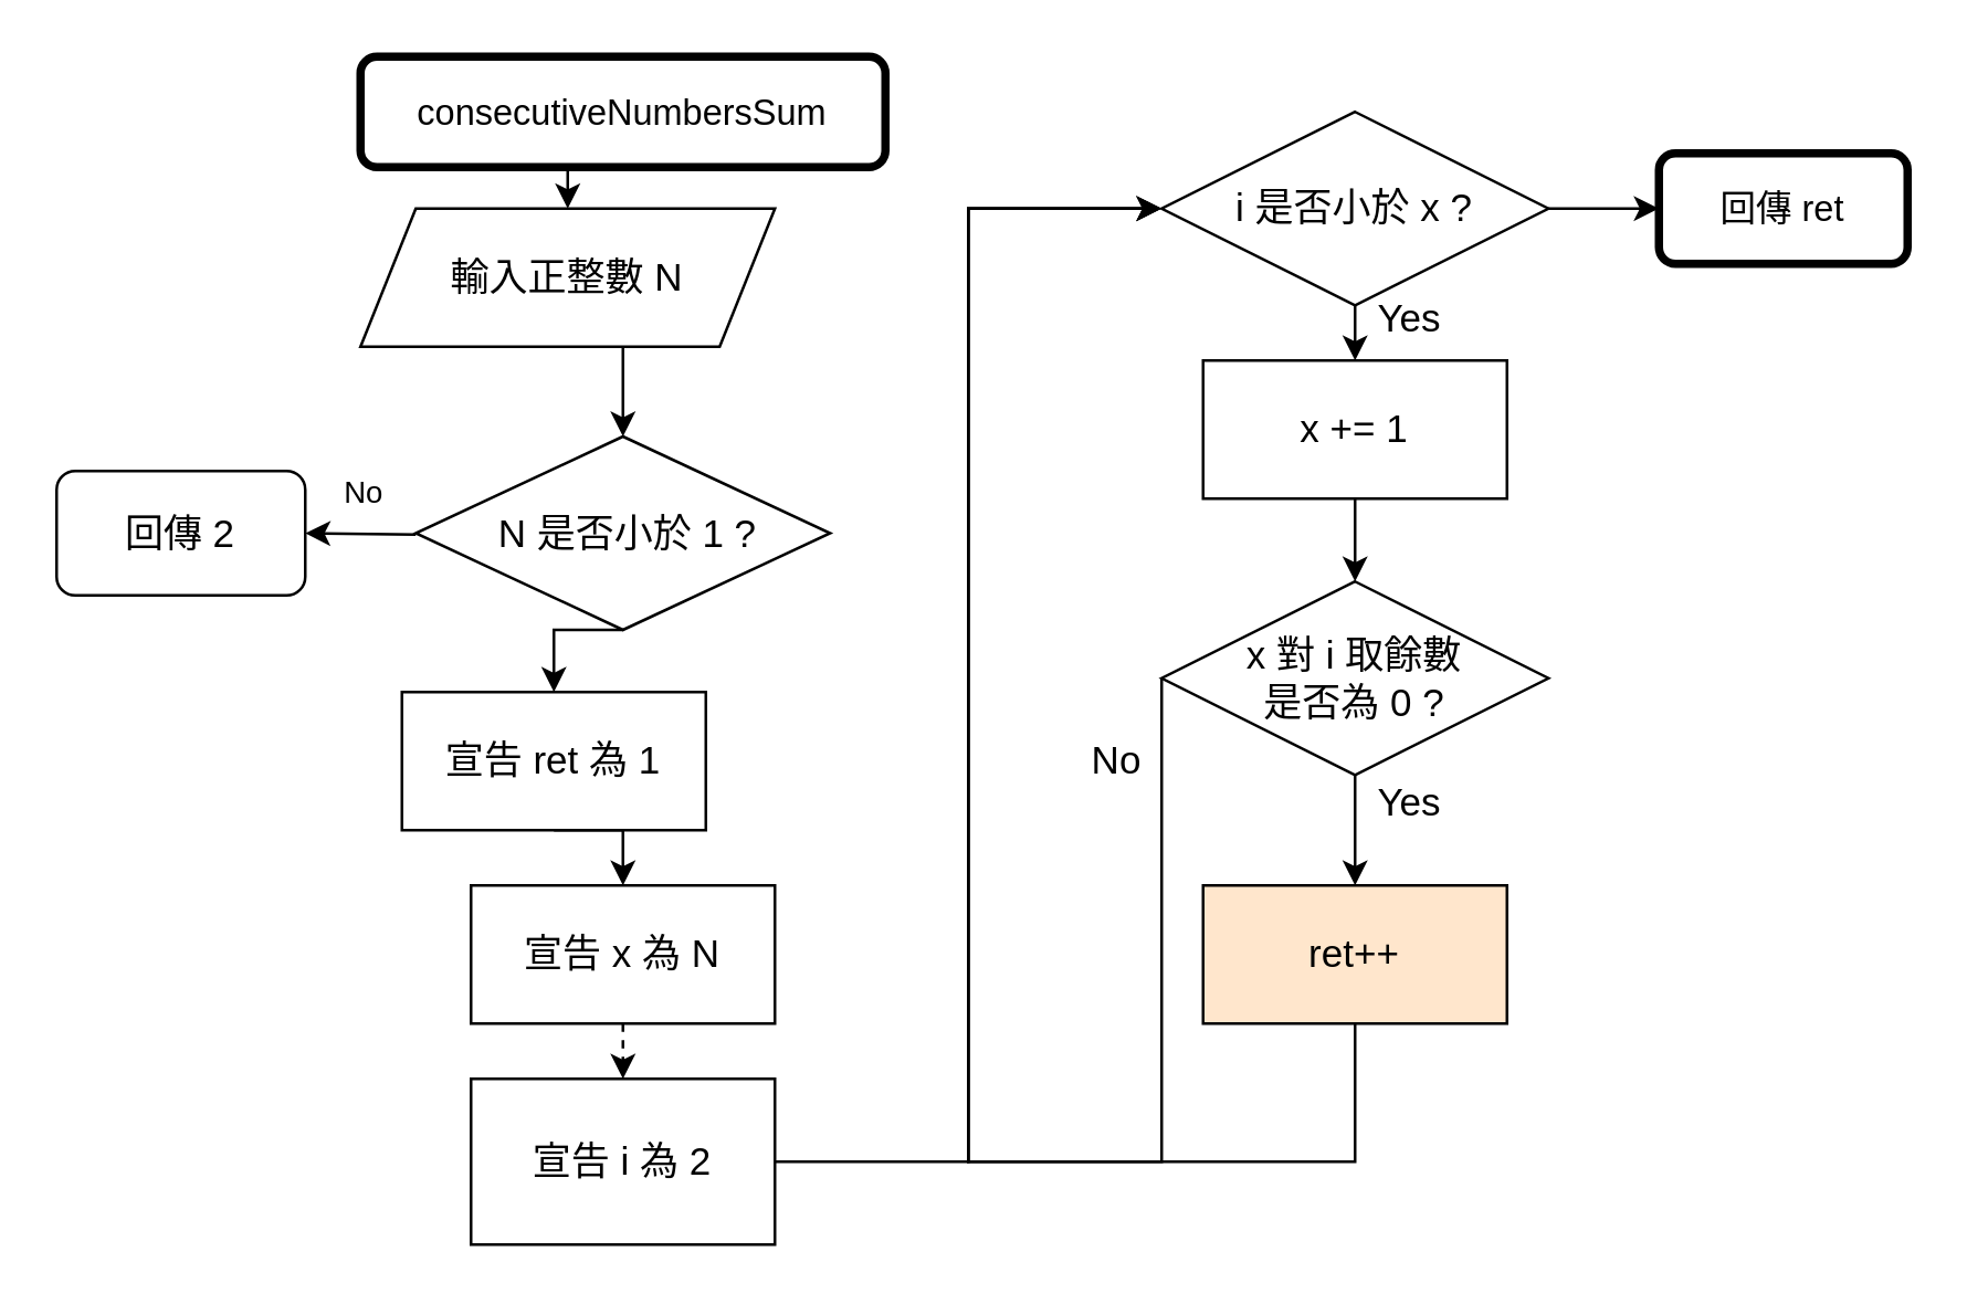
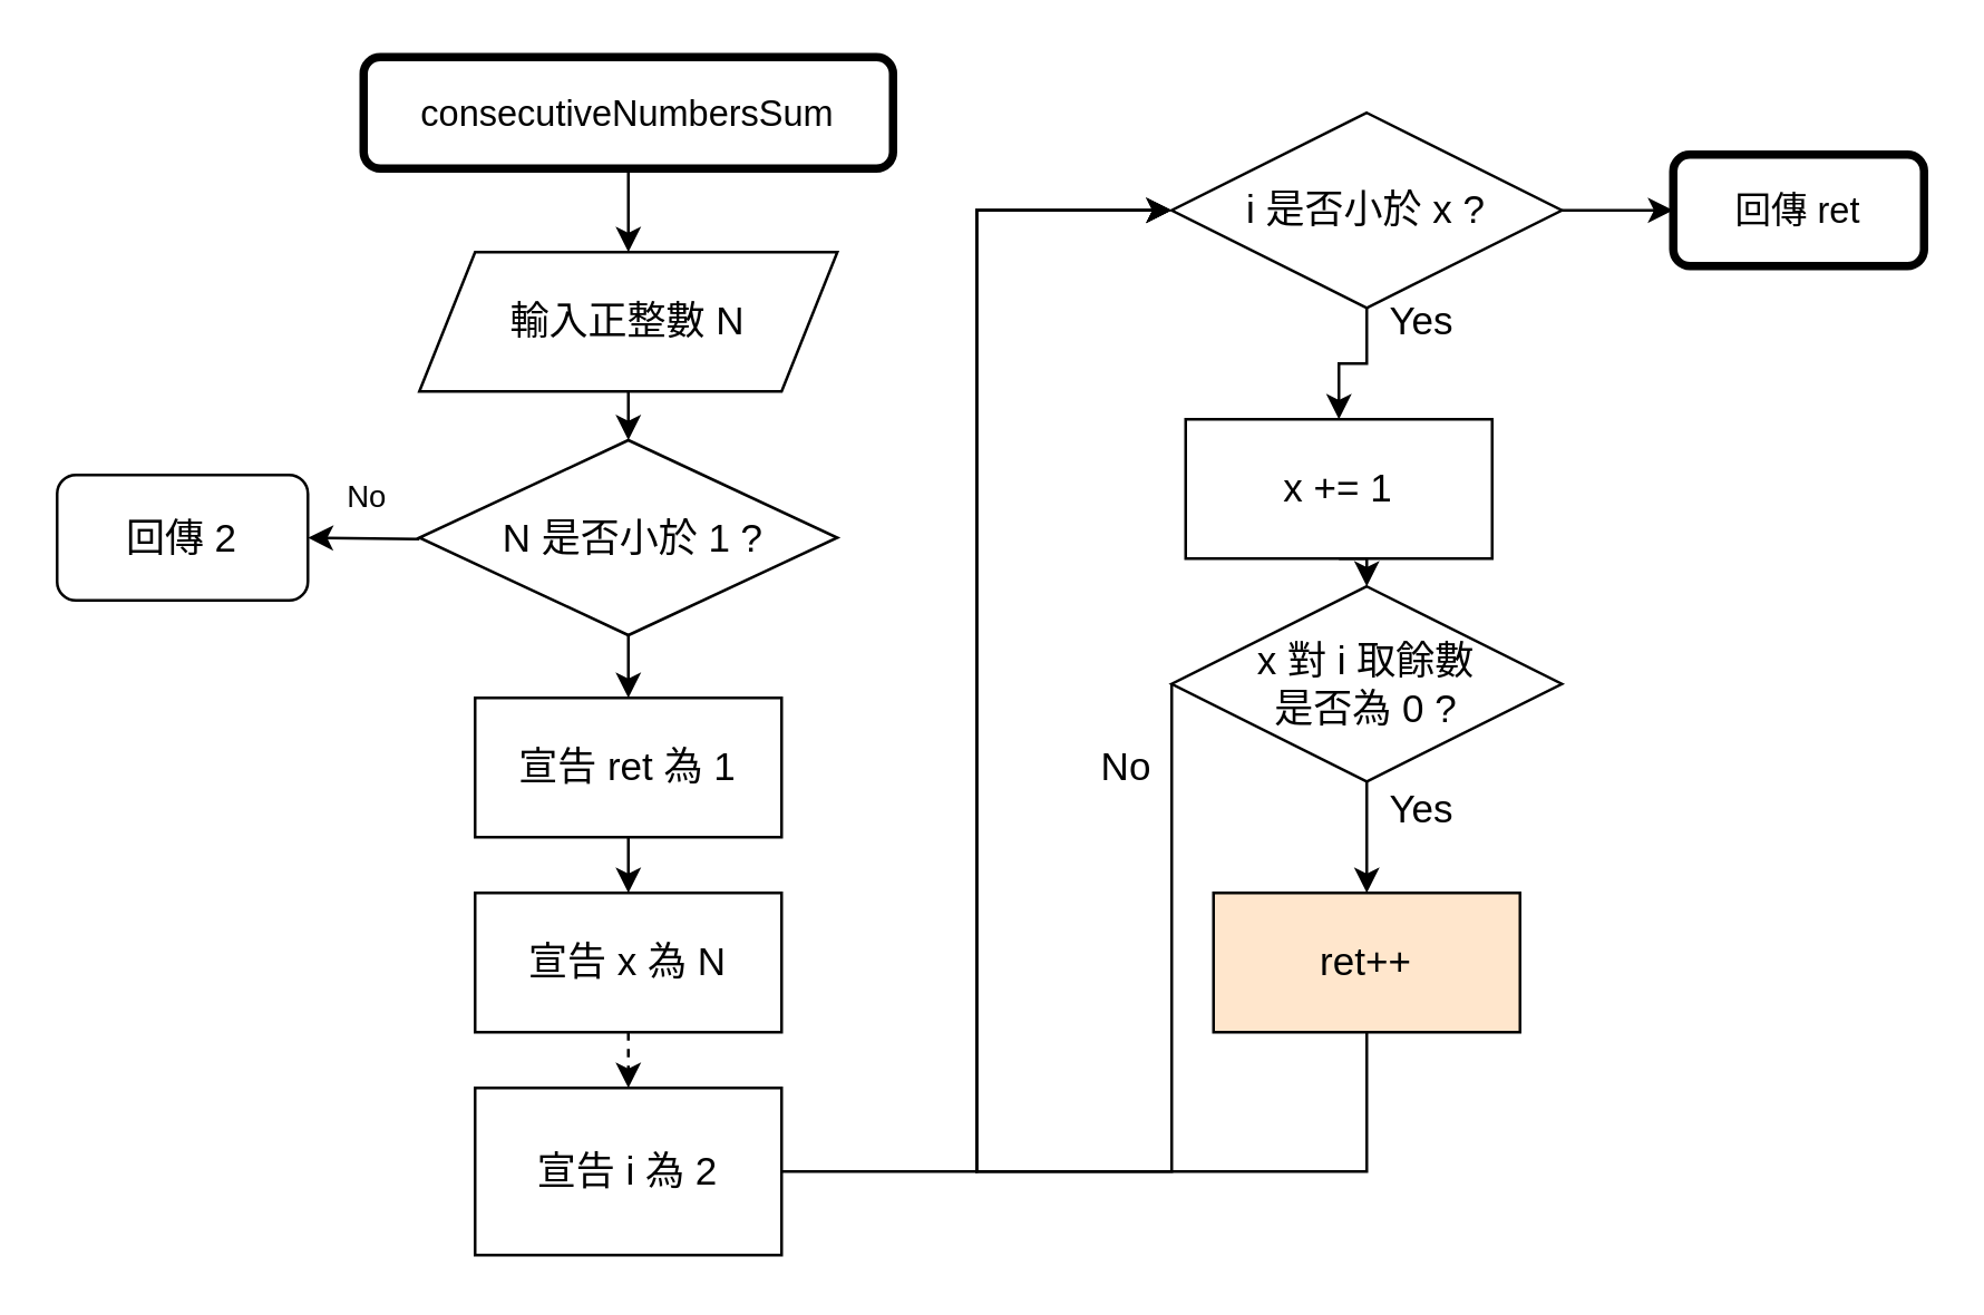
  <mxCell id="0" />
  <mxCell id="1" parent="0" />
  <mxCell id="2" style="edgeStyle=orthogonalEdgeStyle;rounded=0;orthogonalLoop=1;jettySize=auto;html=1;exitX=0.5;exitY=1;exitDx=0;exitDy=0;entryX=0.5;entryY=0;entryDx=0;entryDy=0;fontSize=14;" edge="1" parent="1" source="3" target="5"><mxGeometry relative="1" as="geometry" /></mxCell>
  <mxCell id="3" value="consecutiveNumbersSum" style="rounded=1;whiteSpace=wrap;html=1;fontSize=13;glass=0;strokeWidth=3;shadow=0;" parent="1" vertex="1"><mxGeometry x="130" y="20" width="190" height="40" as="geometry" /></mxCell>
  <mxCell id="4" style="edgeStyle=orthogonalEdgeStyle;rounded=0;orthogonalLoop=1;jettySize=auto;html=1;exitX=0.5;exitY=1;exitDx=0;exitDy=0;entryX=0.5;entryY=0;entryDx=0;entryDy=0;fontSize=14;" edge="1" parent="1" source="5" target="7"><mxGeometry relative="1" as="geometry" /></mxCell>
- <mxCell id="5" value="輸入正整數 N" style="shape=parallelogram;perimeter=parallelogramPerimeter;whiteSpace=wrap;html=1;fixedSize=1;strokeWidth=1;fontSize=14;" vertex="1" parent="1"><mxGeometry x="130" y="75" width="150" height="50" as="geometry" /></mxCell>
+ <mxCell id="5" value="輸入正整數 N" style="shape=parallelogram;perimeter=parallelogramPerimeter;whiteSpace=wrap;html=1;fixedSize=1;strokeWidth=1;fontSize=14;" vertex="1" parent="1"><mxGeometry x="150" y="90" width="150" height="50" as="geometry" /></mxCell>
  <mxCell id="6" style="edgeStyle=orthogonalEdgeStyle;rounded=0;orthogonalLoop=1;jettySize=auto;html=1;exitX=0.5;exitY=1;exitDx=0;exitDy=0;entryX=0.5;entryY=0;entryDx=0;entryDy=0;fontSize=14;" edge="1" parent="1" source="7" target="11"><mxGeometry relative="1" as="geometry" /></mxCell>
  <mxCell id="7" value="&amp;nbsp;N 是否小於 1 ?" style="rhombus;whiteSpace=wrap;html=1;strokeWidth=1;fontSize=14;" vertex="1" parent="1"><mxGeometry x="150" y="157.5" width="150" height="70" as="geometry" /></mxCell>
  <mxCell id="8" value="" style="endArrow=classic;html=1;fontSize=14;entryX=1;entryY=0.5;entryDx=0;entryDy=0;" edge="1" parent="1" target="12"><mxGeometry relative="1" as="geometry"><mxPoint x="150" y="193" as="sourcePoint" /><mxPoint x="340" y="205" as="targetPoint" /></mxGeometry></mxCell>
  <mxCell id="9" value="No" style="edgeLabel;resizable=0;html=1;align=center;verticalAlign=middle;" connectable="0" vertex="1" parent="8"><mxGeometry relative="1" as="geometry"><mxPoint y="-15" as="offset" /></mxGeometry></mxCell>
  <mxCell id="10" style="edgeStyle=orthogonalEdgeStyle;rounded=0;orthogonalLoop=1;jettySize=auto;html=1;exitX=0.5;exitY=1;exitDx=0;exitDy=0;entryX=0.5;entryY=0;entryDx=0;entryDy=0;fontSize=14;" edge="1" parent="1" source="11" target="14"><mxGeometry relative="1" as="geometry" /></mxCell>
- <mxCell id="11" value="宣告 ret 為 1" style="rounded=0;whiteSpace=wrap;html=1;strokeWidth=1;fontSize=14;" vertex="1" parent="1"><mxGeometry x="145" y="250" width="110" height="50" as="geometry" /></mxCell>
+ <mxCell id="11" value="宣告 ret 為 1" style="rounded=0;whiteSpace=wrap;html=1;strokeWidth=1;fontSize=14;" vertex="1" parent="1"><mxGeometry x="170" y="250" width="110" height="50" as="geometry" /></mxCell>
  <mxCell id="12" value="&lt;span&gt;回傳 2&lt;/span&gt;" style="rounded=1;whiteSpace=wrap;html=1;strokeWidth=1;fontSize=14;" vertex="1" parent="1"><mxGeometry x="20" y="170" width="90" height="45" as="geometry" /></mxCell>
  <mxCell id="13" style="edgeStyle=orthogonalEdgeStyle;rounded=0;orthogonalLoop=1;jettySize=auto;html=1;exitX=0.5;exitY=1;exitDx=0;exitDy=0;entryX=0.5;entryY=0;entryDx=0;entryDy=0;fontSize=14;dashed=1;" edge="1" parent="1" source="14" target="19"><mxGeometry relative="1" as="geometry" /></mxCell>
  <mxCell id="14" value="宣告 x 為 N" style="rounded=0;whiteSpace=wrap;html=1;strokeWidth=1;fontSize=14;" vertex="1" parent="1"><mxGeometry x="170" y="320" width="110" height="50" as="geometry" /></mxCell>
  <mxCell id="15" style="edgeStyle=orthogonalEdgeStyle;rounded=0;orthogonalLoop=1;jettySize=auto;html=1;exitX=0.5;exitY=1;exitDx=0;exitDy=0;entryX=0.5;entryY=0;entryDx=0;entryDy=0;fontSize=14;" edge="1" parent="1" source="17" target="21"><mxGeometry relative="1" as="geometry" /></mxCell>
  <mxCell id="16" style="edgeStyle=orthogonalEdgeStyle;rounded=0;orthogonalLoop=1;jettySize=auto;html=1;exitX=1;exitY=0.5;exitDx=0;exitDy=0;entryX=0;entryY=0.5;entryDx=0;entryDy=0;fontSize=14;" edge="1" parent="1" source="17" target="30"><mxGeometry relative="1" as="geometry" /></mxCell>
  <mxCell id="17" value="i 是否小於 x ?" style="rhombus;whiteSpace=wrap;html=1;strokeWidth=1;fontSize=14;" vertex="1" parent="1"><mxGeometry x="420" y="40" width="140" height="70" as="geometry" /></mxCell>
  <mxCell id="18" style="edgeStyle=orthogonalEdgeStyle;rounded=0;orthogonalLoop=1;jettySize=auto;html=1;exitX=1;exitY=0.5;exitDx=0;exitDy=0;entryX=0;entryY=0.5;entryDx=0;entryDy=0;fontSize=14;" edge="1" parent="1" source="19" target="17"><mxGeometry relative="1" as="geometry" /></mxCell>
  <mxCell id="19" value="&lt;span&gt;宣告 i 為 2&lt;/span&gt;" style="rounded=0;whiteSpace=wrap;html=1;strokeWidth=1;fontSize=14;" vertex="1" parent="1"><mxGeometry x="170" y="390" width="110" height="60" as="geometry" /></mxCell>
  <mxCell id="20" style="edgeStyle=orthogonalEdgeStyle;rounded=0;orthogonalLoop=1;jettySize=auto;html=1;exitX=0.5;exitY=1;exitDx=0;exitDy=0;entryX=0.5;entryY=0;entryDx=0;entryDy=0;fontSize=14;" edge="1" parent="1" source="21" target="24"><mxGeometry relative="1" as="geometry" /></mxCell>
- <mxCell id="21" value="x += 1" style="rounded=0;whiteSpace=wrap;html=1;strokeWidth=1;fontSize=14;" vertex="1" parent="1"><mxGeometry x="435" y="130" width="110" height="50" as="geometry" /></mxCell>
+ <mxCell id="21" value="x += 1" style="rounded=0;whiteSpace=wrap;html=1;strokeWidth=1;fontSize=14;" vertex="1" parent="1"><mxGeometry x="425" y="150" width="110" height="50" as="geometry" /></mxCell>
  <mxCell id="22" style="edgeStyle=orthogonalEdgeStyle;rounded=0;orthogonalLoop=1;jettySize=auto;html=1;exitX=0;exitY=0.5;exitDx=0;exitDy=0;fontSize=14;entryX=0;entryY=0.5;entryDx=0;entryDy=0;" edge="1" parent="1" source="24" target="17"><mxGeometry relative="1" as="geometry"><mxPoint x="350" y="420" as="targetPoint" /><Array as="points"><mxPoint x="420" y="420" /><mxPoint x="350" y="420" /><mxPoint x="350" y="75" /></Array></mxGeometry></mxCell>
  <mxCell id="23" style="edgeStyle=orthogonalEdgeStyle;rounded=0;orthogonalLoop=1;jettySize=auto;html=1;exitX=0.5;exitY=1;exitDx=0;exitDy=0;entryX=0.5;entryY=0;entryDx=0;entryDy=0;fontSize=14;" edge="1" parent="1" source="24" target="26"><mxGeometry relative="1" as="geometry" /></mxCell>
  <mxCell id="24" value="x 對 i 取餘數&lt;br&gt;是否為 0 ?" style="rhombus;whiteSpace=wrap;html=1;strokeWidth=1;fontSize=14;" vertex="1" parent="1"><mxGeometry x="420" y="210" width="140" height="70" as="geometry" /></mxCell>
  <mxCell id="25" style="edgeStyle=orthogonalEdgeStyle;rounded=0;orthogonalLoop=1;jettySize=auto;html=1;exitX=0.5;exitY=1;exitDx=0;exitDy=0;entryX=0;entryY=0.5;entryDx=0;entryDy=0;fontSize=14;" edge="1" parent="1" source="26" target="17"><mxGeometry relative="1" as="geometry"><Array as="points"><mxPoint x="490" y="420" /><mxPoint x="350" y="420" /><mxPoint x="350" y="75" /></Array></mxGeometry></mxCell>
  <mxCell id="26" value="ret++" style="rounded=0;whiteSpace=wrap;html=1;strokeWidth=1;fontSize=14;fillColor=#ffe6cc;" vertex="1" parent="1"><mxGeometry x="435" y="320" width="110" height="50" as="geometry" /></mxCell>
  <mxCell id="27" value="Yes" style="text;html=1;strokeColor=none;fillColor=none;align=center;verticalAlign=middle;whiteSpace=wrap;rounded=0;fontSize=14;" vertex="1" parent="1"><mxGeometry x="490" y="280" width="40" height="20" as="geometry" /></mxCell>
  <mxCell id="28" value="No" style="text;html=1;strokeColor=none;fillColor=none;align=center;verticalAlign=middle;whiteSpace=wrap;rounded=0;fontSize=14;" vertex="1" parent="1"><mxGeometry x="384" y="265" width="40" height="20" as="geometry" /></mxCell>
  <mxCell id="29" value="Yes" style="text;html=1;strokeColor=none;fillColor=none;align=center;verticalAlign=middle;whiteSpace=wrap;rounded=0;fontSize=14;" vertex="1" parent="1"><mxGeometry x="490" y="105" width="40" height="20" as="geometry" /></mxCell>
  <mxCell id="30" value="回傳 ret" style="rounded=1;whiteSpace=wrap;html=1;fontSize=13;glass=0;strokeWidth=3;shadow=0;" vertex="1" parent="1"><mxGeometry x="600" y="55" width="90" height="40" as="geometry" /></mxCell>
